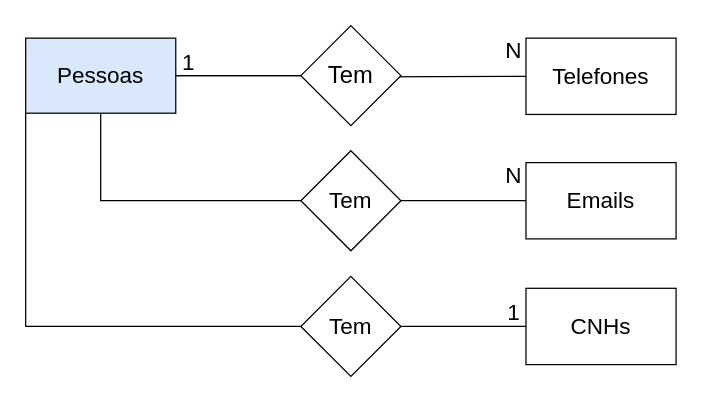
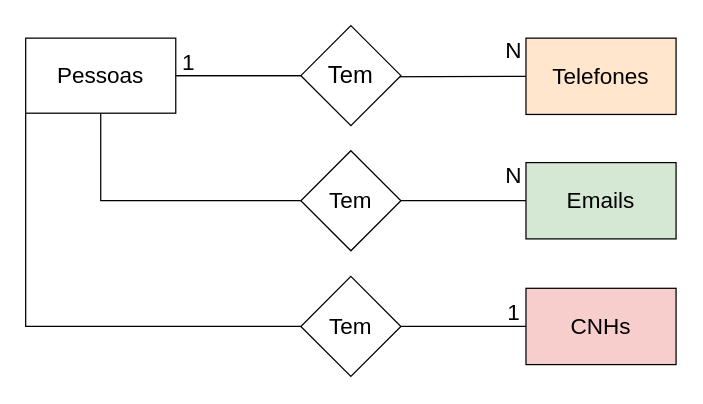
  <mxCell id="0" />
  <mxCell id="1" parent="0" />
  <mxCell id="2" style="edgeStyle=orthogonalEdgeStyle;rounded=0;orthogonalLoop=1;jettySize=auto;html=1;exitX=0.5;exitY=1;exitDx=0;exitDy=0;entryX=0;entryY=0.5;entryDx=0;entryDy=0;endArrow=none;endFill=0;" edge="1" parent="1" source="4" target="12"><mxGeometry relative="1" as="geometry" /></mxCell>
  <mxCell id="3" style="edgeStyle=orthogonalEdgeStyle;rounded=0;orthogonalLoop=1;jettySize=auto;html=1;exitX=0;exitY=1;exitDx=0;exitDy=0;endArrow=none;endFill=0;entryX=0;entryY=0.5;entryDx=0;entryDy=0;" edge="1" parent="1" source="4" target="15"><mxGeometry relative="1" as="geometry"><mxPoint x="20" y="270" as="targetPoint" /></mxGeometry></mxCell>
- <mxCell id="4" value="&lt;font style=&quot;font-size: 18px&quot;&gt;Pessoas&lt;/font&gt;" style="rounded=0;whiteSpace=wrap;html=1;fillColor=#dae8fc;" vertex="1" parent="1"><mxGeometry x="20" y="30" width="120" height="60" as="geometry" /></mxCell>
- <mxCell id="5" value="&lt;font style=&quot;font-size: 18px&quot;&gt;Emails&lt;/font&gt;" style="rounded=0;whiteSpace=wrap;html=1;" vertex="1" parent="1"><mxGeometry x="420" y="129.5" width="120" height="61" as="geometry" /></mxCell>
- <mxCell id="6" value="&lt;font style=&quot;font-size: 18px&quot;&gt;CNHs&lt;/font&gt;" style="rounded=0;whiteSpace=wrap;html=1;" vertex="1" parent="1"><mxGeometry x="420" y="230" width="120" height="61" as="geometry" /></mxCell>
- <mxCell id="7" value="&lt;font style=&quot;font-size: 18px&quot;&gt;Telefones&lt;/font&gt;" style="rounded=0;whiteSpace=wrap;html=1;" vertex="1" parent="1"><mxGeometry x="420" y="30" width="120" height="61" as="geometry" /></mxCell>
+ <mxCell id="4" value="&lt;font style=&quot;font-size: 18px&quot;&gt;Pessoas&lt;/font&gt;" style="rounded=0;whiteSpace=wrap;html=1;" vertex="1" parent="1"><mxGeometry x="20" y="30" width="120" height="60" as="geometry" /></mxCell>
+ <mxCell id="5" value="&lt;font style=&quot;font-size: 18px&quot;&gt;Emails&lt;/font&gt;" style="rounded=0;whiteSpace=wrap;html=1;fillColor=#d5e8d4;" vertex="1" parent="1"><mxGeometry x="420" y="129.5" width="120" height="61" as="geometry" /></mxCell>
+ <mxCell id="6" value="&lt;font style=&quot;font-size: 18px&quot;&gt;CNHs&lt;/font&gt;" style="rounded=0;whiteSpace=wrap;html=1;fillColor=#f8cecc;" vertex="1" parent="1"><mxGeometry x="420" y="230" width="120" height="61" as="geometry" /></mxCell>
+ <mxCell id="7" value="&lt;font style=&quot;font-size: 18px&quot;&gt;Telefones&lt;/font&gt;" style="rounded=0;whiteSpace=wrap;html=1;fillColor=#ffe6cc;" vertex="1" parent="1"><mxGeometry x="420" y="30" width="120" height="61" as="geometry" /></mxCell>
  <mxCell id="8" value="" style="endArrow=none;html=1;entryX=0;entryY=0.5;entryDx=0;entryDy=0;" edge="1" parent="1" source="9" target="7"><mxGeometry width="50" height="50" relative="1" as="geometry"><mxPoint x="140" y="60" as="sourcePoint" /><mxPoint x="210" y="60" as="targetPoint" /><Array as="points"><mxPoint x="280" y="61" /></Array></mxGeometry></mxCell>
  <mxCell id="9" value="&lt;font style=&quot;font-size: 19px&quot;&gt;Tem&lt;/font&gt;" style="rhombus;whiteSpace=wrap;html=1;" vertex="1" parent="1"><mxGeometry x="240" y="20" width="80" height="80" as="geometry" /></mxCell>
  <mxCell id="10" value="" style="endArrow=none;html=1;entryX=0;entryY=0.5;entryDx=0;entryDy=0;" edge="1" parent="1" target="9"><mxGeometry width="50" height="50" relative="1" as="geometry"><mxPoint x="140" y="60" as="sourcePoint" /><mxPoint x="420" y="60.5" as="targetPoint" /><Array as="points" /></mxGeometry></mxCell>
  <mxCell id="11" style="edgeStyle=orthogonalEdgeStyle;rounded=0;orthogonalLoop=1;jettySize=auto;html=1;exitX=1;exitY=0.5;exitDx=0;exitDy=0;entryX=0;entryY=0.5;entryDx=0;entryDy=0;endArrow=none;endFill=0;" edge="1" parent="1" source="12" target="5"><mxGeometry relative="1" as="geometry" /></mxCell>
  <mxCell id="12" value="&lt;font style=&quot;font-size: 18px&quot;&gt;Tem&lt;/font&gt;" style="rhombus;whiteSpace=wrap;html=1;" vertex="1" parent="1"><mxGeometry x="240" y="120" width="80" height="80" as="geometry" /></mxCell>
  <mxCell id="13" value="" style="endArrow=none;html=1;entryX=0;entryY=0.5;entryDx=0;entryDy=0;" edge="1" parent="1" target="9"><mxGeometry width="50" height="50" relative="1" as="geometry"><mxPoint x="140" y="60" as="sourcePoint" /><mxPoint x="240" y="60" as="targetPoint" /><Array as="points"><mxPoint x="190" y="60" /></Array></mxGeometry></mxCell>
  <mxCell id="14" style="edgeStyle=orthogonalEdgeStyle;rounded=0;orthogonalLoop=1;jettySize=auto;html=1;exitX=1;exitY=0.5;exitDx=0;exitDy=0;entryX=0;entryY=0.5;entryDx=0;entryDy=0;endArrow=none;endFill=0;" edge="1" parent="1" source="15" target="6"><mxGeometry relative="1" as="geometry" /></mxCell>
  <mxCell id="15" value="&lt;font style=&quot;font-size: 18px&quot;&gt;Tem&lt;/font&gt;" style="rhombus;whiteSpace=wrap;html=1;" vertex="1" parent="1"><mxGeometry x="240" y="220.5" width="80" height="80" as="geometry" /></mxCell>
  <mxCell id="16" value="&lt;span style=&quot;font-size: 18px&quot;&gt;1&lt;/span&gt;" style="text;html=1;align=center;verticalAlign=middle;resizable=0;points=[];autosize=1;" vertex="1" parent="1"><mxGeometry x="395" y="240" width="30" height="20" as="geometry" /></mxCell>
  <mxCell id="17" value="&lt;font style=&quot;font-size: 18px&quot;&gt;N&lt;/font&gt;" style="text;html=1;align=center;verticalAlign=middle;resizable=0;points=[];autosize=1;" vertex="1" parent="1"><mxGeometry x="395" y="129.5" width="30" height="20" as="geometry" /></mxCell>
  <mxCell id="18" value="&lt;font style=&quot;font-size: 18px&quot;&gt;N&lt;/font&gt;" style="text;html=1;align=center;verticalAlign=middle;resizable=0;points=[];autosize=1;" vertex="1" parent="1"><mxGeometry x="395" y="30" width="30" height="20" as="geometry" /></mxCell>
  <mxCell id="19" value="&lt;font style=&quot;font-size: 18px&quot;&gt;1&lt;/font&gt;" style="text;html=1;align=center;verticalAlign=middle;resizable=0;points=[];autosize=1;" vertex="1" parent="1"><mxGeometry x="135" y="40" width="30" height="20" as="geometry" /></mxCell>
